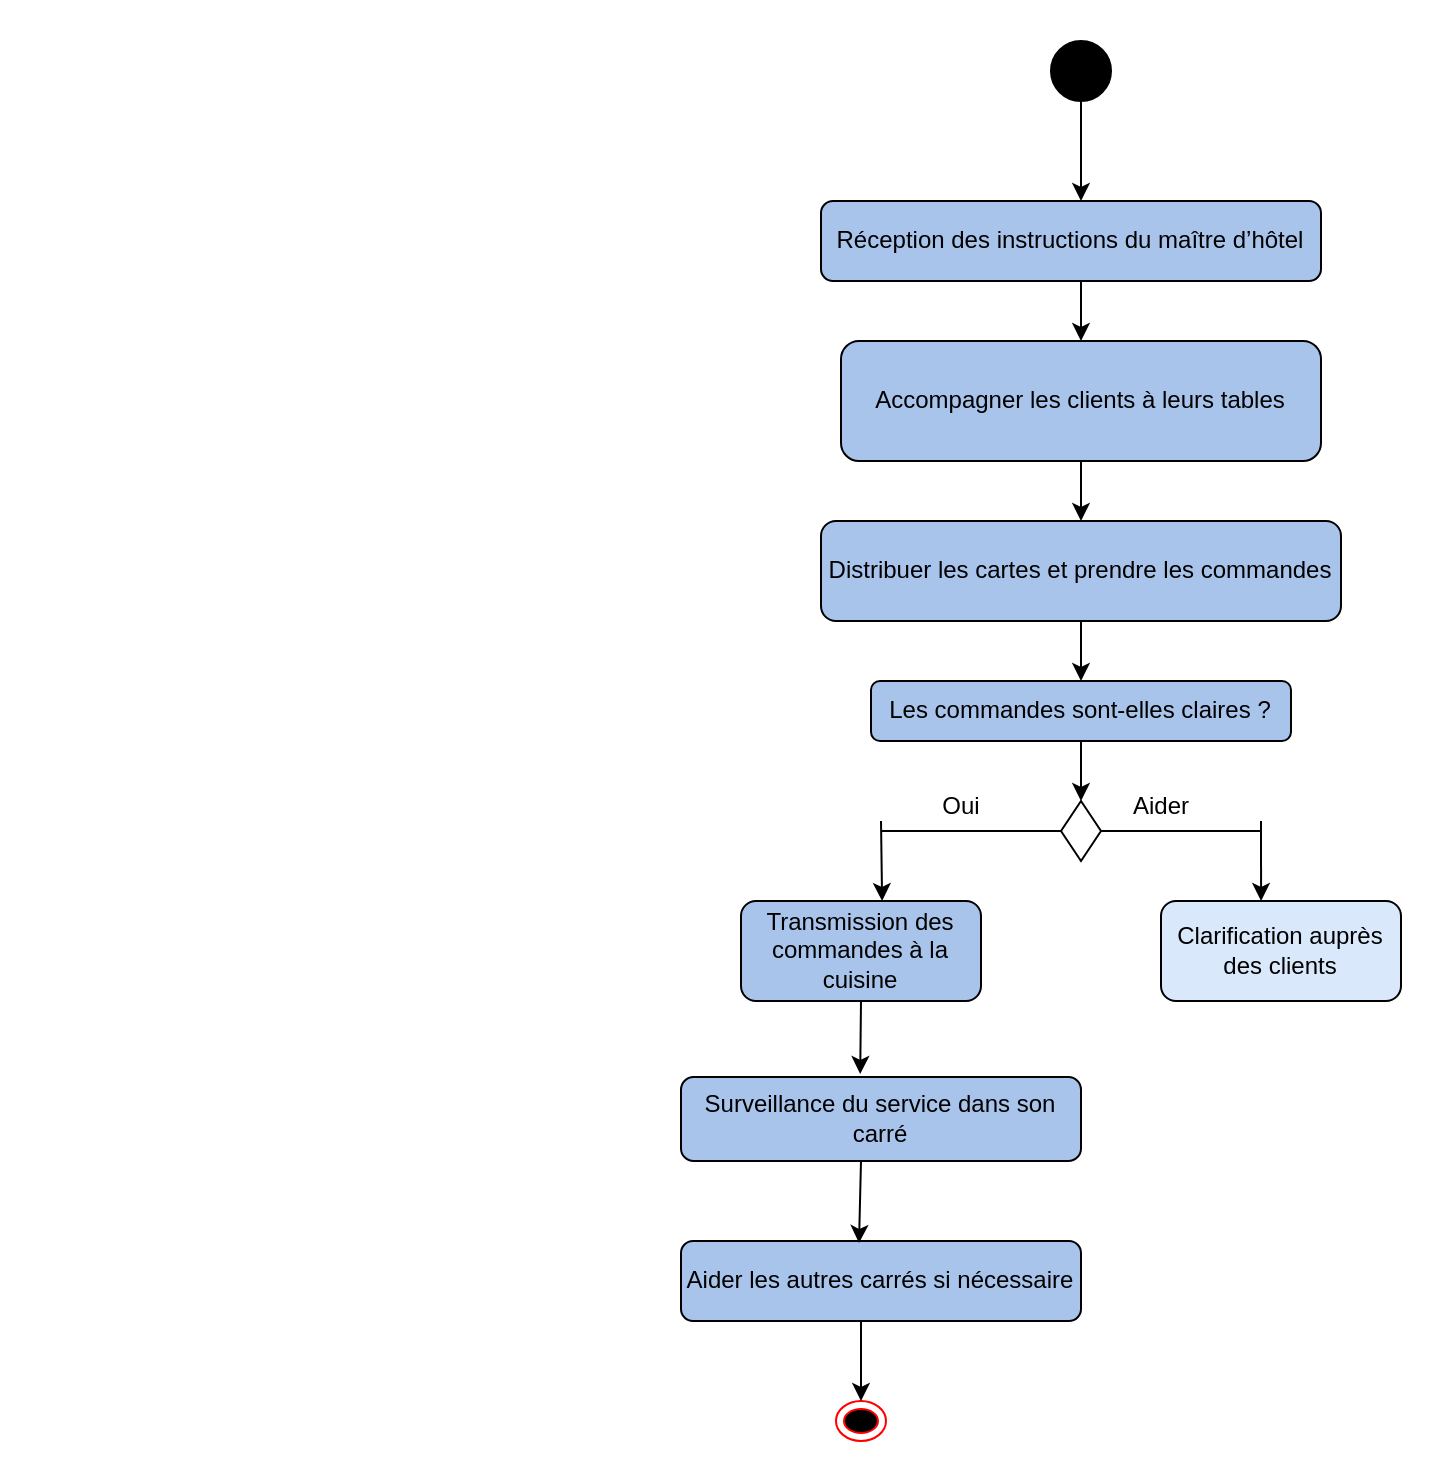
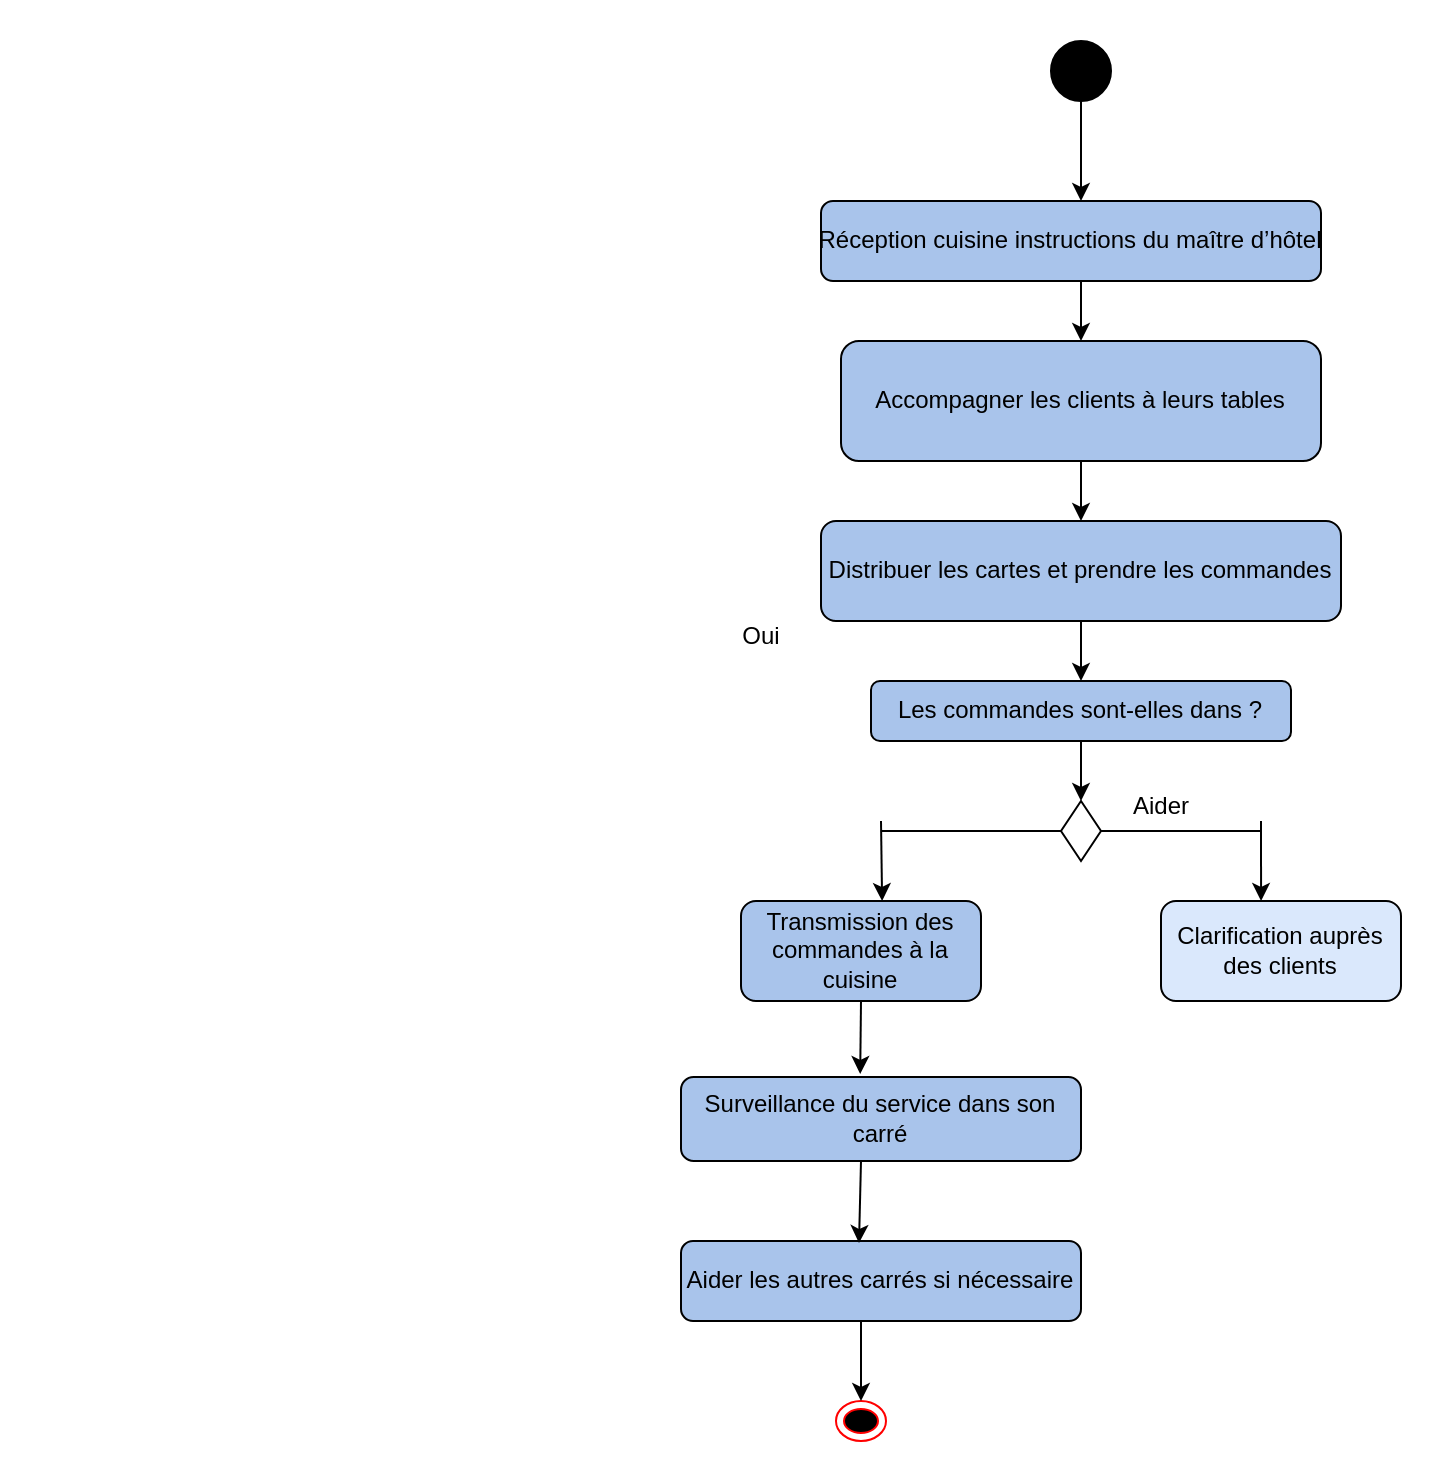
  <mxCell id="0" />
  <mxCell id="1" parent="0" />
  <mxCell id="2" value="&lt;div&gt;&lt;br&gt;&lt;/div&gt;" style="text;html=1;align=center;verticalAlign=middle;resizable=0;points=[];autosize=1;strokeColor=none;fillColor=none;" vertex="1" parent="1"><mxGeometry x="20" y="308" width="20" height="30" as="geometry" /></mxCell>
- <mxCell id="3" value="&lt;span style=&quot;text-wrap: nowrap;&quot;&gt;Réception des instructions du maître d’hôtel&lt;/span&gt;" style="rounded=1;whiteSpace=wrap;html=1;fillColor=#A9C4EB;" vertex="1" parent="1"><mxGeometry x="410" y="100" width="250" height="40" as="geometry" /></mxCell>
+ <mxCell id="3" value="&lt;span style=&quot;text-wrap: nowrap;&quot;&gt;Réception cuisine instructions du maître d’hôtel&lt;/span&gt;" style="rounded=1;whiteSpace=wrap;html=1;fillColor=#A9C4EB;" vertex="1" parent="1"><mxGeometry x="410" y="100" width="250" height="40" as="geometry" /></mxCell>
  <mxCell id="4" value="&lt;span style=&quot;text-wrap: nowrap;&quot;&gt;Accompagner les clients à leurs tables&lt;/span&gt;" style="rounded=1;whiteSpace=wrap;html=1;fillColor=#A9C4EB;" vertex="1" parent="1"><mxGeometry x="420" y="170" width="240" height="60" as="geometry" /></mxCell>
  <mxCell id="5" value="&lt;span style=&quot;text-wrap: nowrap;&quot;&gt;Distribuer les cartes et prendre les commandes&lt;/span&gt;" style="rounded=1;whiteSpace=wrap;html=1;fillColor=#A9C4EB;" vertex="1" parent="1"><mxGeometry x="410" y="260" width="260" height="50" as="geometry" /></mxCell>
- <mxCell id="6" value="&lt;span style=&quot;text-wrap: nowrap;&quot;&gt;Les commandes sont-elles claires ?&lt;/span&gt;" style="rounded=1;whiteSpace=wrap;html=1;fillColor=#A9C4EB;" vertex="1" parent="1"><mxGeometry x="435" y="340" width="210" height="30" as="geometry" /></mxCell>
+ <mxCell id="6" value="&lt;span style=&quot;text-wrap: nowrap;&quot;&gt;Les commandes sont-elles dans ?&lt;/span&gt;" style="rounded=1;whiteSpace=wrap;html=1;fillColor=#A9C4EB;" vertex="1" parent="1"><mxGeometry x="435" y="340" width="210" height="30" as="geometry" /></mxCell>
  <mxCell id="7" value="" style="rhombus;whiteSpace=wrap;html=1;" vertex="1" parent="1"><mxGeometry x="530" y="400" width="20" height="30" as="geometry" /></mxCell>
  <mxCell id="8" value="Transmission des commandes à la cuisine" style="rounded=1;whiteSpace=wrap;html=1;fillColor=#A9C4EB;" vertex="1" parent="1"><mxGeometry x="370" y="450" width="120" height="50" as="geometry" /></mxCell>
  <mxCell id="9" value="Clarification auprès des clients" style="rounded=1;whiteSpace=wrap;html=1;fillColor=#dae8fc;" vertex="1" parent="1"><mxGeometry x="580" y="450" width="120" height="50" as="geometry" /></mxCell>
  <mxCell id="10" value="Surveillance du service dans son carré" style="rounded=1;whiteSpace=wrap;html=1;fillColor=#A9C4EB;" vertex="1" parent="1"><mxGeometry x="340" y="538" width="200" height="42" as="geometry" /></mxCell>
  <mxCell id="11" value="Aider les autres carrés si nécessaire" style="rounded=1;whiteSpace=wrap;html=1;fillColor=#A9C4EB;" vertex="1" parent="1"><mxGeometry x="340" y="620" width="200" height="40" as="geometry" /></mxCell>
  <mxCell id="12" value="" style="ellipse;html=1;shape=endState;fillColor=#000000;strokeColor=#ff0000;" vertex="1" parent="1"><mxGeometry x="417.5" y="700" width="25" height="20" as="geometry" /></mxCell>
  <mxCell id="13" value="" style="ellipse;whiteSpace=wrap;html=1;aspect=fixed;fillColor=#000000;" vertex="1" parent="1"><mxGeometry x="525" y="20" width="30" height="30" as="geometry" /></mxCell>
  <mxCell id="14" value="" style="endArrow=classic;html=1;rounded=0;" edge="1" parent="1"><mxGeometry width="50" height="50" relative="1" as="geometry"><mxPoint x="540" y="40" as="sourcePoint" /><mxPoint x="540" y="100" as="targetPoint" /></mxGeometry></mxCell>
  <mxCell id="15" value="" style="endArrow=classic;html=1;rounded=0;entryX=0.5;entryY=0;entryDx=0;entryDy=0;" edge="1" parent="1" target="4"><mxGeometry width="50" height="50" relative="1" as="geometry"><mxPoint x="540" y="140" as="sourcePoint" /><mxPoint x="590" y="90" as="targetPoint" /></mxGeometry></mxCell>
  <mxCell id="16" value="" style="endArrow=classic;html=1;rounded=0;" edge="1" parent="1" target="5"><mxGeometry width="50" height="50" relative="1" as="geometry"><mxPoint x="540" y="230" as="sourcePoint" /><mxPoint x="590" y="180" as="targetPoint" /></mxGeometry></mxCell>
  <mxCell id="17" value="" style="endArrow=classic;html=1;rounded=0;entryX=0.5;entryY=0;entryDx=0;entryDy=0;" edge="1" parent="1" target="6"><mxGeometry width="50" height="50" relative="1" as="geometry"><mxPoint x="540" y="310" as="sourcePoint" /><mxPoint x="590" y="260" as="targetPoint" /></mxGeometry></mxCell>
  <mxCell id="18" value="" style="endArrow=classic;html=1;rounded=0;entryX=0.5;entryY=0;entryDx=0;entryDy=0;" edge="1" parent="1" target="7"><mxGeometry width="50" height="50" relative="1" as="geometry"><mxPoint x="540" y="370" as="sourcePoint" /><mxPoint x="590" y="320" as="targetPoint" /></mxGeometry></mxCell>
  <mxCell id="19" value="" style="endArrow=none;html=1;rounded=0;exitX=1;exitY=0.5;exitDx=0;exitDy=0;" edge="1" parent="1" source="7"><mxGeometry width="50" height="50" relative="1" as="geometry"><mxPoint x="590" y="420" as="sourcePoint" /><mxPoint x="630" y="415" as="targetPoint" /></mxGeometry></mxCell>
  <mxCell id="20" value="" style="endArrow=none;html=1;rounded=0;entryX=0;entryY=0.5;entryDx=0;entryDy=0;" edge="1" parent="1" target="7"><mxGeometry width="50" height="50" relative="1" as="geometry"><mxPoint x="440" y="415" as="sourcePoint" /><mxPoint x="360" y="390" as="targetPoint" /></mxGeometry></mxCell>
  <mxCell id="21" value="" style="endArrow=classic;html=1;rounded=0;entryX=0.417;entryY=0;entryDx=0;entryDy=0;entryPerimeter=0;" edge="1" parent="1" target="9"><mxGeometry width="50" height="50" relative="1" as="geometry"><mxPoint x="630" y="410" as="sourcePoint" /><mxPoint x="680" y="360" as="targetPoint" /></mxGeometry></mxCell>
  <mxCell id="22" value="" style="endArrow=classic;html=1;rounded=0;entryX=0.588;entryY=0;entryDx=0;entryDy=0;entryPerimeter=0;" edge="1" parent="1" target="8"><mxGeometry width="50" height="50" relative="1" as="geometry"><mxPoint x="440" y="410" as="sourcePoint" /><mxPoint x="490" y="360" as="targetPoint" /></mxGeometry></mxCell>
  <mxCell id="23" value="" style="endArrow=classic;html=1;rounded=0;entryX=0.448;entryY=-0.036;entryDx=0;entryDy=0;entryPerimeter=0;" edge="1" parent="1" target="10"><mxGeometry width="50" height="50" relative="1" as="geometry"><mxPoint x="430" y="500" as="sourcePoint" /><mxPoint x="480" y="450" as="targetPoint" /></mxGeometry></mxCell>
  <mxCell id="24" value="" style="endArrow=classic;html=1;rounded=0;entryX=0.445;entryY=0.025;entryDx=0;entryDy=0;entryPerimeter=0;" edge="1" parent="1" target="11"><mxGeometry width="50" height="50" relative="1" as="geometry"><mxPoint x="430" y="580" as="sourcePoint" /><mxPoint x="480" y="530" as="targetPoint" /></mxGeometry></mxCell>
  <mxCell id="25" value="" style="endArrow=classic;html=1;rounded=0;entryX=0.5;entryY=0;entryDx=0;entryDy=0;" edge="1" parent="1" target="12"><mxGeometry width="50" height="50" relative="1" as="geometry"><mxPoint x="430" y="660" as="sourcePoint" /><mxPoint x="480" y="610" as="targetPoint" /></mxGeometry></mxCell>
- <mxCell id="26" value="Oui" style="text;html=1;align=center;verticalAlign=middle;resizable=0;points=[];autosize=1;strokeColor=none;fillColor=none;" vertex="1" parent="1"><mxGeometry x="460" y="388" width="40" height="30" as="geometry" /></mxCell>
+ <mxCell id="26" value="Oui" style="text;html=1;align=center;verticalAlign=middle;resizable=0;points=[];autosize=1;strokeColor=none;fillColor=none;" vertex="1" parent="1"><mxGeometry x="360" y="303" width="40" height="30" as="geometry" /></mxCell>
  <mxCell id="27" value="Aider" style="text;html=1;align=center;verticalAlign=middle;resizable=0;points=[];autosize=1;strokeColor=none;fillColor=none;" vertex="1" parent="1"><mxGeometry x="555" y="388" width="50" height="30" as="geometry" /></mxCell>
